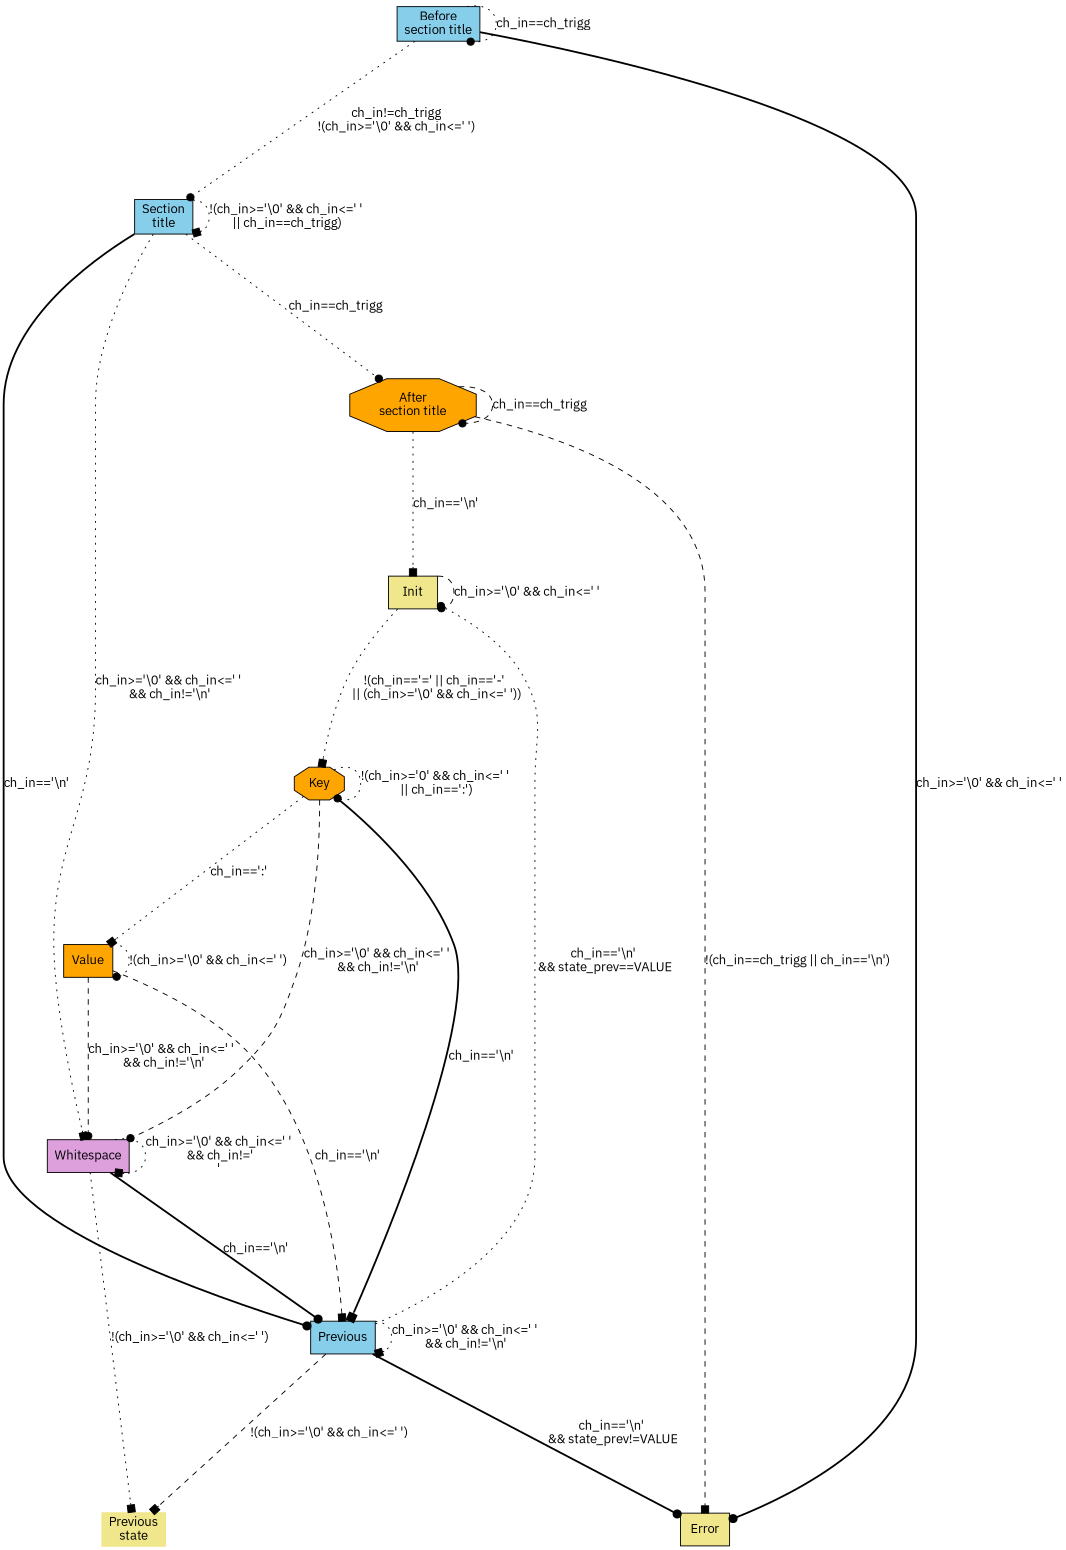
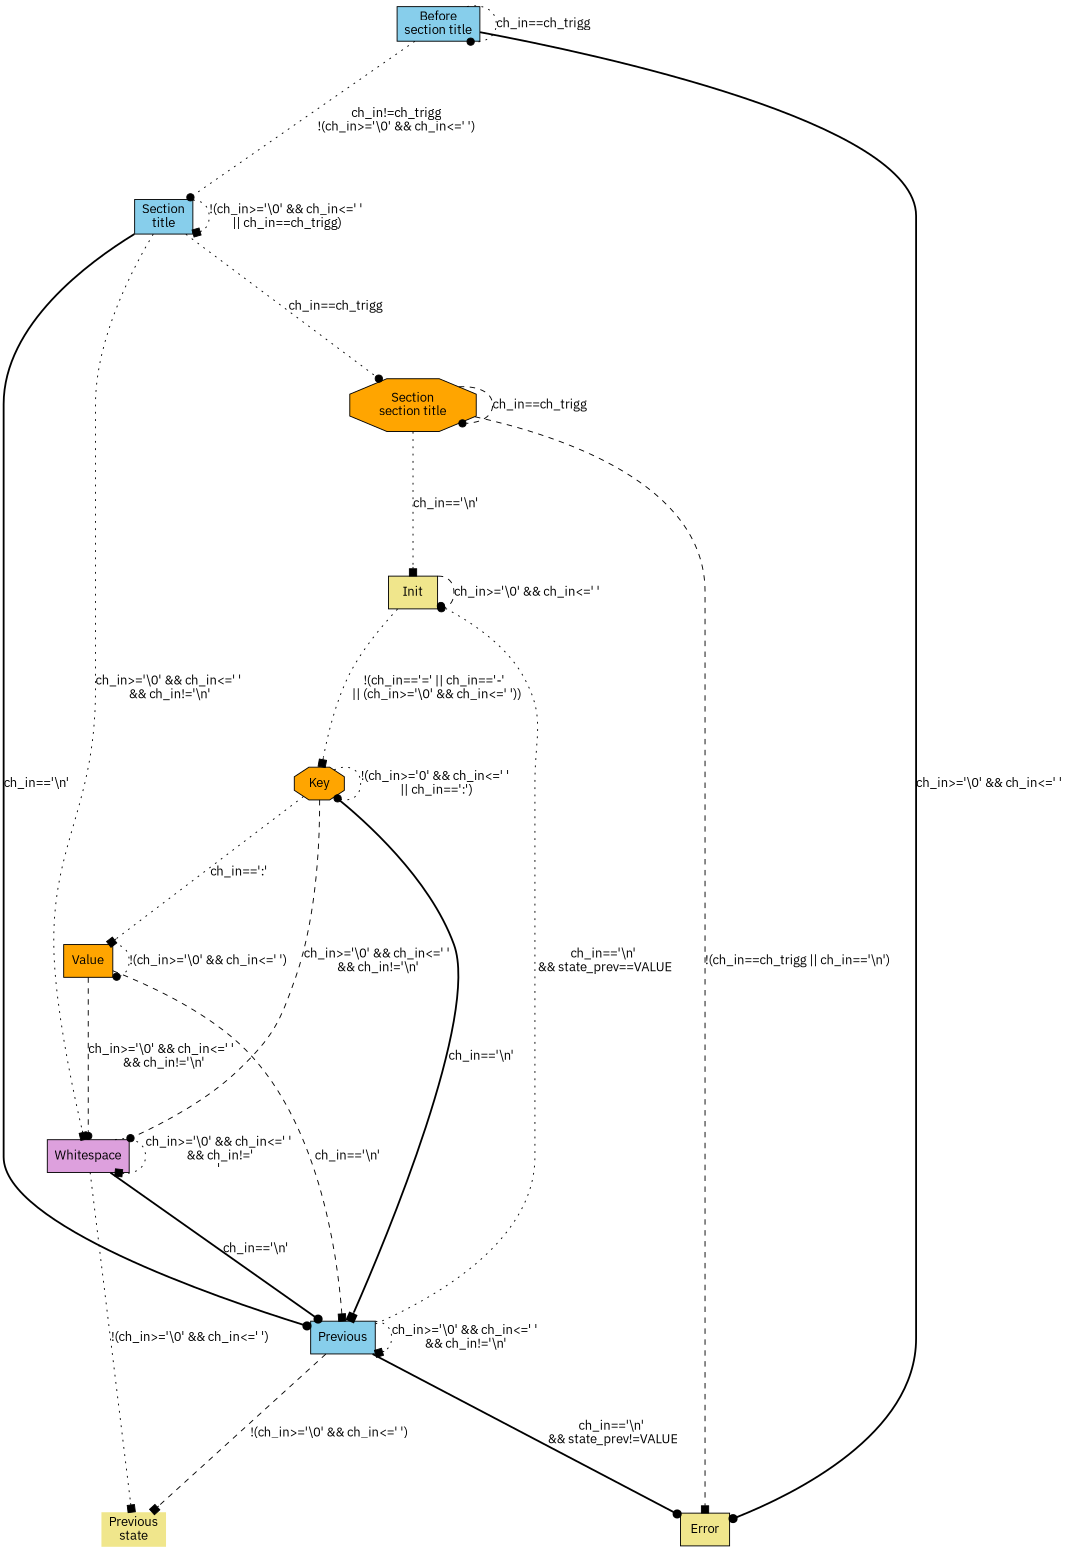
  digraph {
    fontname="IBM Plex Sans"
    ranksep=2
    node [fillcolor=khaki fontname="IBM Plex Sans" shape=box style=filled]
    edge [arrowhead=dot fontname="IBM Plex Sans" style=dotted]
    n1 [label=Init]
    n2 [fillcolor=orange label=Key shape=octagon]
    n3 [fillcolor=skyblue label="Before\nsection title"]
    n4 [fillcolor=skyblue label="Section\ntitle"]
    n5 [label=Error]
    n6 [fillcolor=plum label=Whitespace]
    n7 [fillcolor=skyblue label=Previous]
    n8 [fillcolor=orange label=Value]
-   n9 [fillcolor=orange label="After\nsection title" shape=octagon]
+   n9 [fillcolor=orange label="Section\nsection title" shape=octagon]
    n10 [label="Previous\nstate" shape=none]
    n1 -> n1 [label="ch_in>='\\0' && ch_in<=' '" style=dashed]
    n1 -> n2 [arrowhead=box label="!(ch_in=='=' || ch_in=='-' \n || (ch_in>='\\0' && ch_in<=' '))"]
    n2 -> n2 [label="!(ch_in>='\0' && ch_in<=' '\n || ch_in==':')"]
    n2 -> n6 [label="ch_in>='\\0' && ch_in<=' '\n && ch_in!='\\n'" style=dashed]
    n2 -> n7 [arrowhead=box label="ch_in=='\\n'" style=bold]
    n2 -> n8 [arrowhead=box label="ch_in==':'"]
    n3 -> n3 [label="ch_in==ch_trigg"]
    n3 -> n4 [label="ch_in!=ch_trigg\n!(ch_in>='\\0' && ch_in<=' ')"]
    n3 -> n5 [label="ch_in>='\\0' && ch_in<=' '" style=bold]
    n4 -> n4 [arrowhead=box label="!(ch_in>='\\0' && ch_in<=' '\n || ch_in==ch_trigg)"]
    n4 -> n6 [arrowhead=box label="ch_in>='\\0' && ch_in<=' '\n && ch_in!='\\n'"]
    n4 -> n7 [label="ch_in=='\\n'" style=bold]
    n4 -> n9 [label="ch_in==ch_trigg"]
    n6 -> n6 [arrowhead=box label="ch_in>='\\0' && ch_in<=' '\n && ch_in!='\n'"]
    n6 -> n7 [label="ch_in=='\\n'" style=bold]
    n6 -> n10 [arrowhead=box label="!(ch_in>='\\0' && ch_in<=' ')"]
    n7 -> n1 [label="ch_in=='\\n'\n && state_prev==VALUE"]
    n7 -> n5 [label="ch_in=='\\n'\n && state_prev!=VALUE" style=bold]
    n7 -> n7 [arrowhead=box label="ch_in>='\\0' && ch_in<=' '\n && ch_in!='\\n'"]
    n7 -> n10 [arrowhead=box label="!(ch_in>='\\0' && ch_in<=' ')" style=dashed]
    n8 -> n6 [label="ch_in>='\\0' && ch_in<=' '\n  && ch_in!='\\n'" style=dashed]
    n8 -> n7 [arrowhead=box label="ch_in=='\\n'" style=dashed]
    n8 -> n8 [label="!(ch_in>='\\0' && ch_in<=' ')"]
    n9 -> n1 [arrowhead=box label="ch_in=='\\n'"]
    n9 -> n5 [arrowhead=box label="!(ch_in==ch_trigg || ch_in=='\\n')" style=dashed]
    n9 -> n9 [label="ch_in==ch_trigg" style=dashed]
  }
